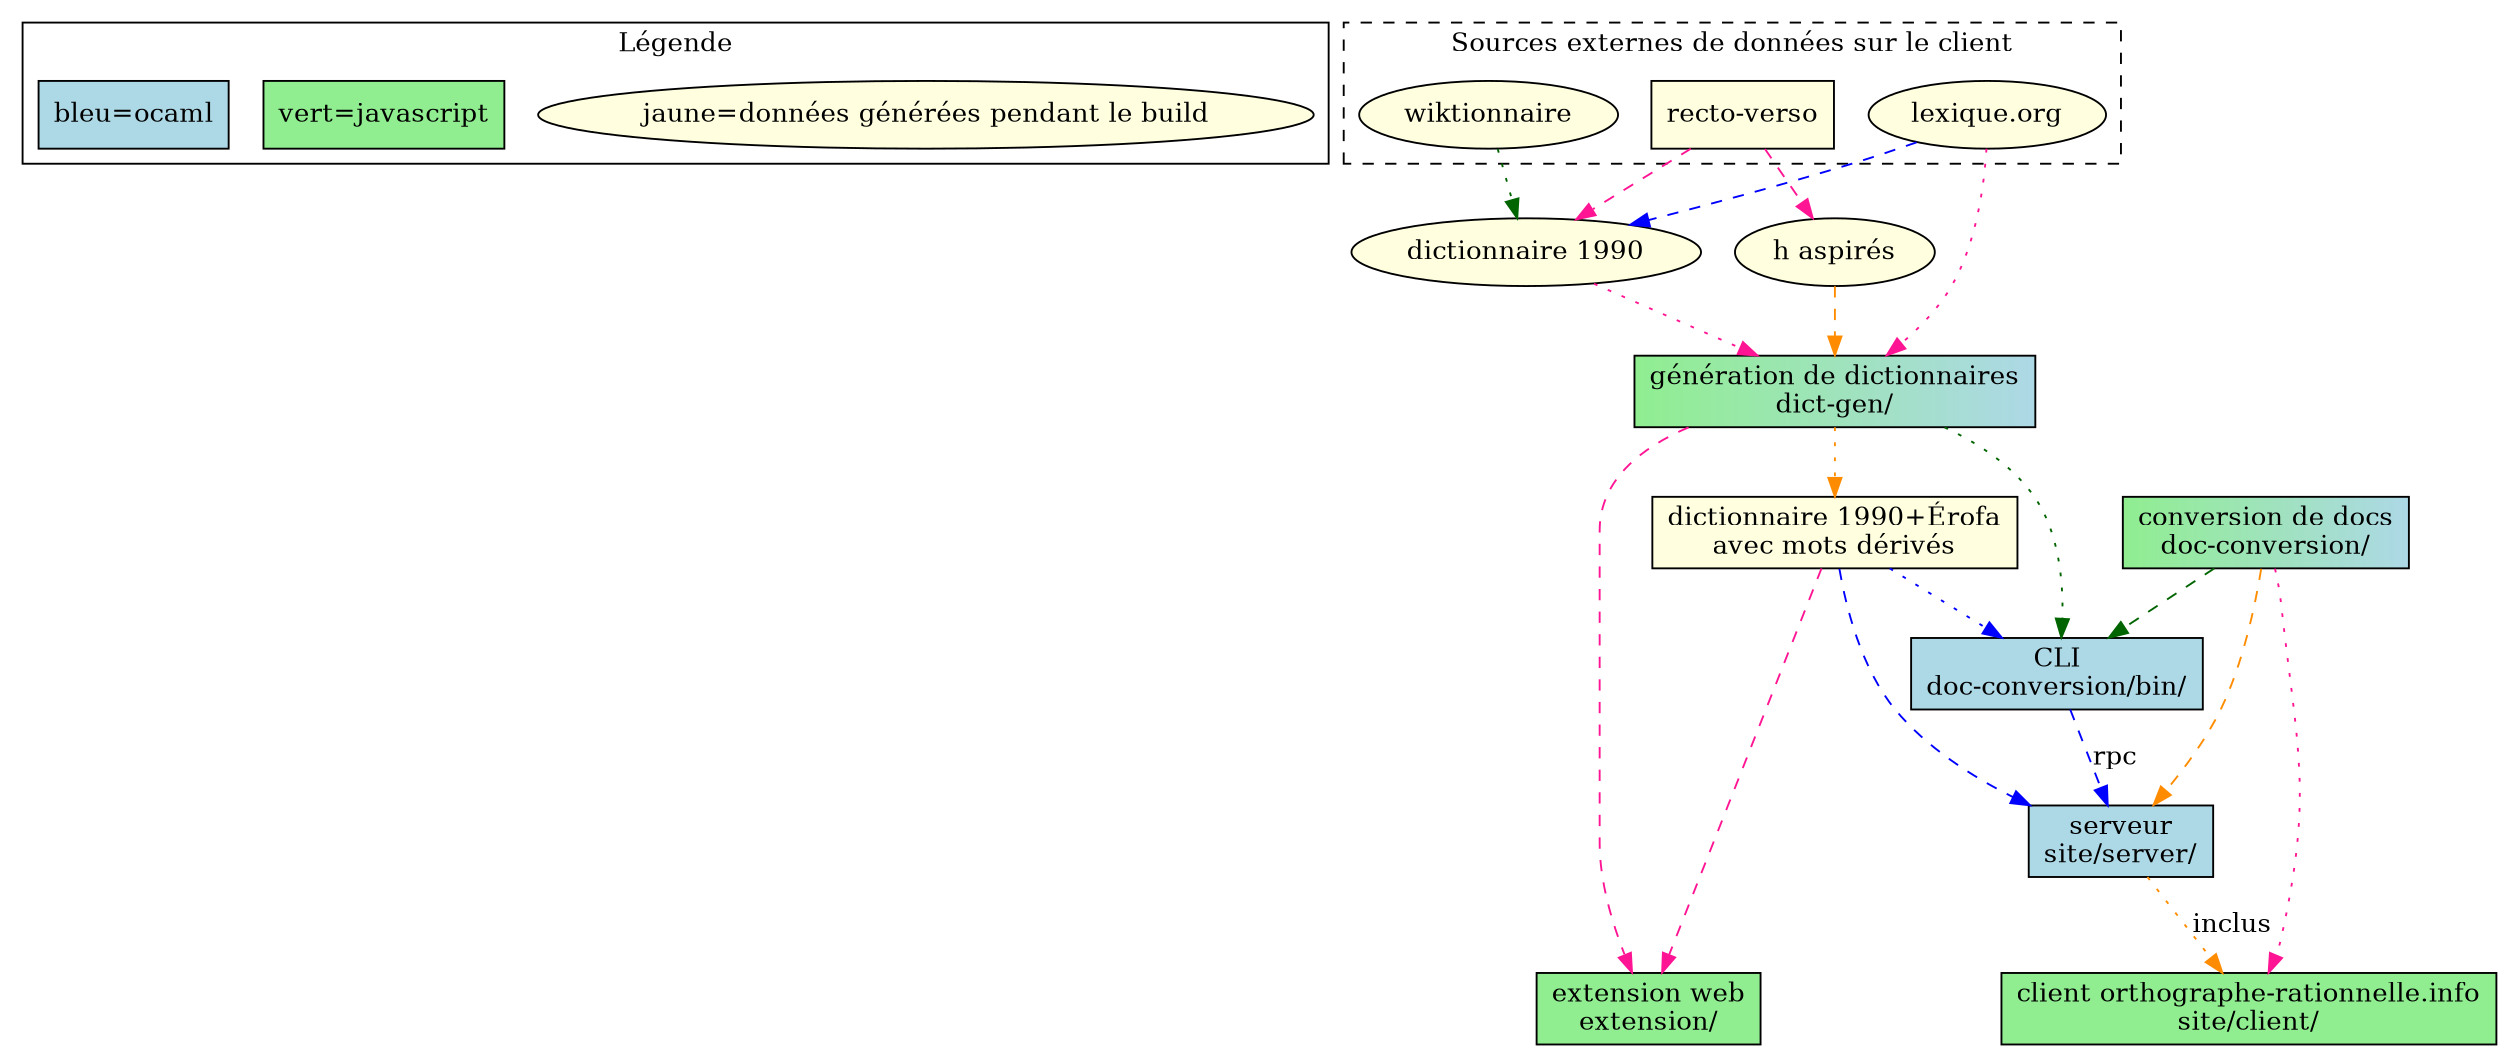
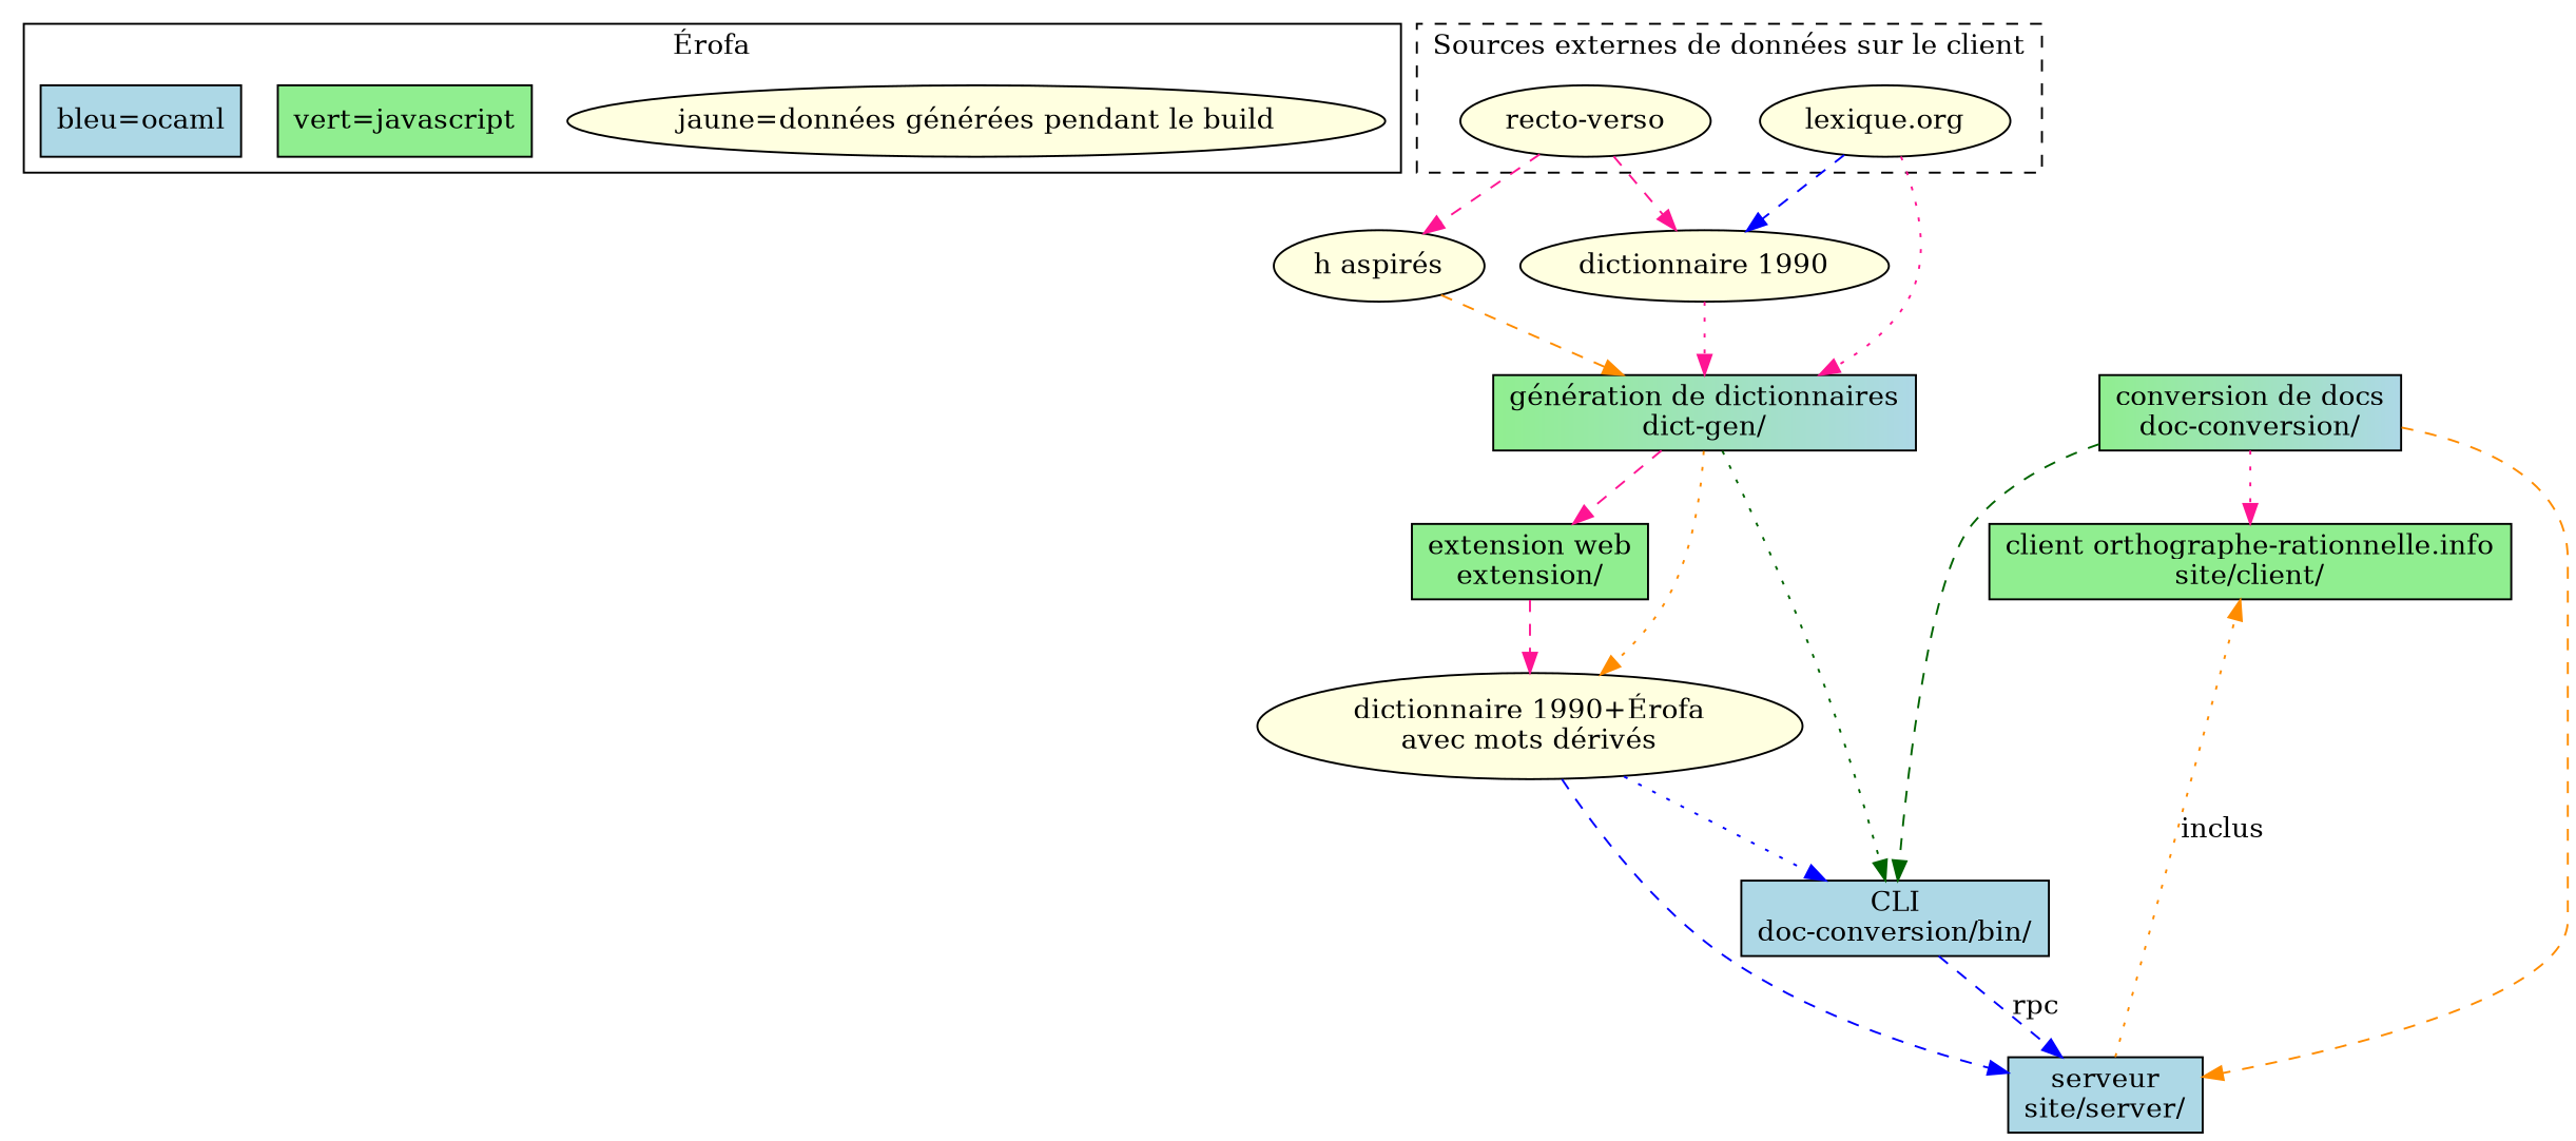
  digraph {
    node [fillcolor=lightyellow style=filled shape=box]
    edge [color=deeppink style=dashed]
    n1 [label="jaune=données générées pendant le build" shape=""]
    n2 [fillcolor=lightgreen label="vert=javascript"]
    n3 [fillcolor=lightblue label="bleu=ocaml"]
-   "recto-verso"
+   "recto-verso" [shape=""]
    n5 [label="lexique.org" shape=""]
-   n6 [label=wiktionnaire shape=""]
    n7 [fillcolor=lightgreen label="extension web\nextension/"]
    n8 [fillcolor=lightgreen label="client orthographe-rationnelle.info\nsite/client/"]
    "dictionnaire 1990" [shape=""]
    "h aspirés" [shape=""]
    n11 [fillcolor="lightgreen:lightblue" label="génération de dictionnaires\ndict-gen/"]
-   n12 [label="dictionnaire 1990+Érofa\navec mots dérivés"]
+   n12 [label="dictionnaire 1990+Érofa\navec mots dérivés" shape=""]
    n13 [fillcolor=lightblue label="CLI\ndoc-conversion/bin/"]
    n14 [fillcolor=lightblue label="serveur\nsite/server/"]
    n15 [fillcolor="lightgreen:lightblue" label="conversion de docs\ndoc-conversion/"]
    subgraph cluster_1 {
-     label="Légende"
+     label="Érofa"
      rank=same
      n1
      n2
      n3
    }
    subgraph cluster_2 {
      label="Sources externes de données sur le client"
      rank=same
      style=dashed
      "recto-verso"
      n5
-     n6
    }
    subgraph sub_3 {
      rank=same
      n7
      n8
    }
    "recto-verso" -> "dictionnaire 1990"
    "recto-verso" -> "h aspirés"
    n5 -> "dictionnaire 1990" [color=blue]
    n5 -> n11 [style=dotted]
-   n6 -> "dictionnaire 1990" [color=darkgreen style=dotted]
    "dictionnaire 1990" -> n11 [style=dotted]
    "h aspirés" -> n11 [color=darkorange]
    n11 -> n7
    n11 -> n12 [color=darkorange style=dotted]
    n11 -> n13 [color=darkgreen style=dotted]
-   n12 -> n7
+   n7 -> n12
    n12 -> n13 [color=blue style=dotted]
    n12 -> n14 [color=blue]
    n13 -> n14 [color=blue label=rpc]
    n14 -> n8 [color=darkorange label=inclus style=dotted]
    n15 -> n8 [style=dotted]
    n15 -> n13 [color=darkgreen]
    n15 -> n14 [color=darkorange]
  }
